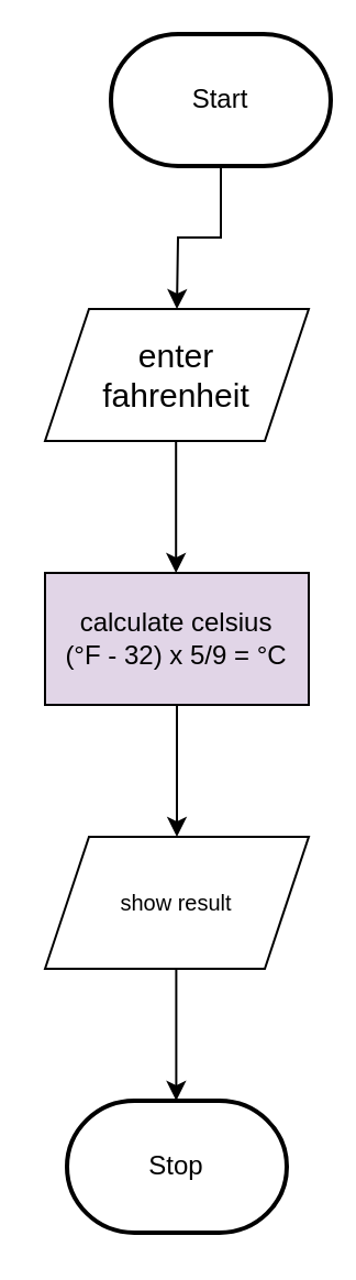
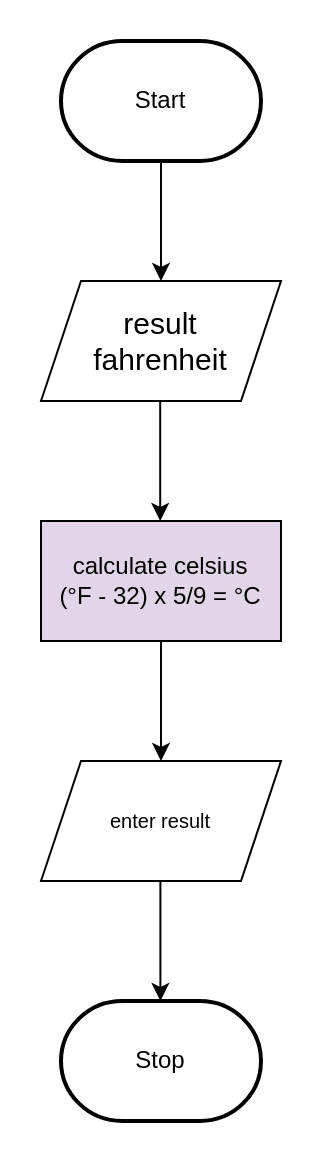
  <mxCell id="0" />
  <mxCell id="1" parent="0" />
  <mxCell id="2" style="edgeStyle=orthogonalEdgeStyle;html=1;rounded=0;verticalAlign=middle;" edge="1" parent="1" source="3"><mxGeometry relative="1" as="geometry"><mxPoint x="80" y="140" as="targetPoint" /></mxGeometry></mxCell>
- <mxCell id="3" value="Start" style="strokeWidth=2;html=1;shape=mxgraph.flowchart.terminator;whiteSpace=wrap;" vertex="1" parent="1"><mxGeometry x="50" y="15" width="100" height="60" as="geometry" /></mxCell>
+ <mxCell id="3" value="Start" style="strokeWidth=2;html=1;shape=mxgraph.flowchart.terminator;whiteSpace=wrap;" vertex="1" parent="1"><mxGeometry x="30" y="20" width="100" height="60" as="geometry" /></mxCell>
  <mxCell id="4" style="edgeStyle=orthogonalEdgeStyle;html=1;rounded=0;verticalAlign=middle;" edge="1" parent="1"><mxGeometry relative="1" as="geometry"><mxPoint x="79.6" y="200" as="sourcePoint" /><mxPoint x="79.6" y="260" as="targetPoint" /></mxGeometry></mxCell>
  <mxCell id="5" value="&lt;span style=&quot;background-color: transparent;&quot;&gt;calculate celsius&lt;/span&gt;&lt;div&gt;&lt;span style=&quot;background-color: transparent;&quot;&gt;&lt;span style=&quot;font-size: 12px;&quot;&gt;(°F - 32) x 5/9 = °C&lt;/span&gt;&lt;/span&gt;&lt;/div&gt;" style="whiteSpace=wrap;html=1;fillColor=#e1d5e7;" vertex="1" parent="1"><mxGeometry x="20" y="260" width="120" height="60" as="geometry" /></mxCell>
  <mxCell id="6" style="edgeStyle=orthogonalEdgeStyle;html=1;rounded=0;verticalAlign=middle;" edge="1" parent="1"><mxGeometry relative="1" as="geometry"><mxPoint x="80" y="320" as="sourcePoint" /><mxPoint x="80" y="380" as="targetPoint" /></mxGeometry></mxCell>
  <mxCell id="7" value="Stop" style="strokeWidth=2;html=1;shape=mxgraph.flowchart.terminator;whiteSpace=wrap;" vertex="1" parent="1"><mxGeometry x="30" y="500" width="100" height="60" as="geometry" /></mxCell>
  <mxCell id="8" style="edgeStyle=orthogonalEdgeStyle;html=1;rounded=0;verticalAlign=middle;" edge="1" parent="1"><mxGeometry relative="1" as="geometry"><mxPoint x="79.7" y="440" as="sourcePoint" /><mxPoint x="79.7" y="500" as="targetPoint" /><Array as="points"><mxPoint x="79.7" y="480" /><mxPoint x="79.7" y="480" /></Array></mxGeometry></mxCell>
- <mxCell id="9" value="&lt;font style=&quot;font-size: 15px;&quot;&gt;enter&lt;/font&gt;&lt;div&gt;&lt;font style=&quot;font-size: 15px;&quot;&gt;fahrenheit&lt;/font&gt;&lt;/div&gt;" style="shape=parallelogram;perimeter=parallelogramPerimeter;whiteSpace=wrap;html=1;fixedSize=1;strokeColor=#000000;" vertex="1" parent="1"><mxGeometry x="20" y="140" width="120" height="60" as="geometry" /></mxCell>
- <mxCell id="10" value="&lt;span style=&quot;font-size: 10px;&quot;&gt;show result&lt;/span&gt;" style="shape=parallelogram;perimeter=parallelogramPerimeter;whiteSpace=wrap;html=1;fixedSize=1;" vertex="1" parent="1"><mxGeometry x="20" y="380" width="120" height="60" as="geometry" /></mxCell>
+ <mxCell id="9" value="&lt;font style=&quot;font-size: 15px;&quot;&gt;result&lt;/font&gt;&lt;div&gt;&lt;font style=&quot;font-size: 15px;&quot;&gt;fahrenheit&lt;/font&gt;&lt;/div&gt;" style="shape=parallelogram;perimeter=parallelogramPerimeter;whiteSpace=wrap;html=1;fixedSize=1;strokeColor=#000000;" vertex="1" parent="1"><mxGeometry x="20" y="140" width="120" height="60" as="geometry" /></mxCell>
+ <mxCell id="10" value="&lt;span style=&quot;font-size: 10px;&quot;&gt;enter result&lt;/span&gt;" style="shape=parallelogram;perimeter=parallelogramPerimeter;whiteSpace=wrap;html=1;fixedSize=1;" vertex="1" parent="1"><mxGeometry x="20" y="380" width="120" height="60" as="geometry" /></mxCell>
